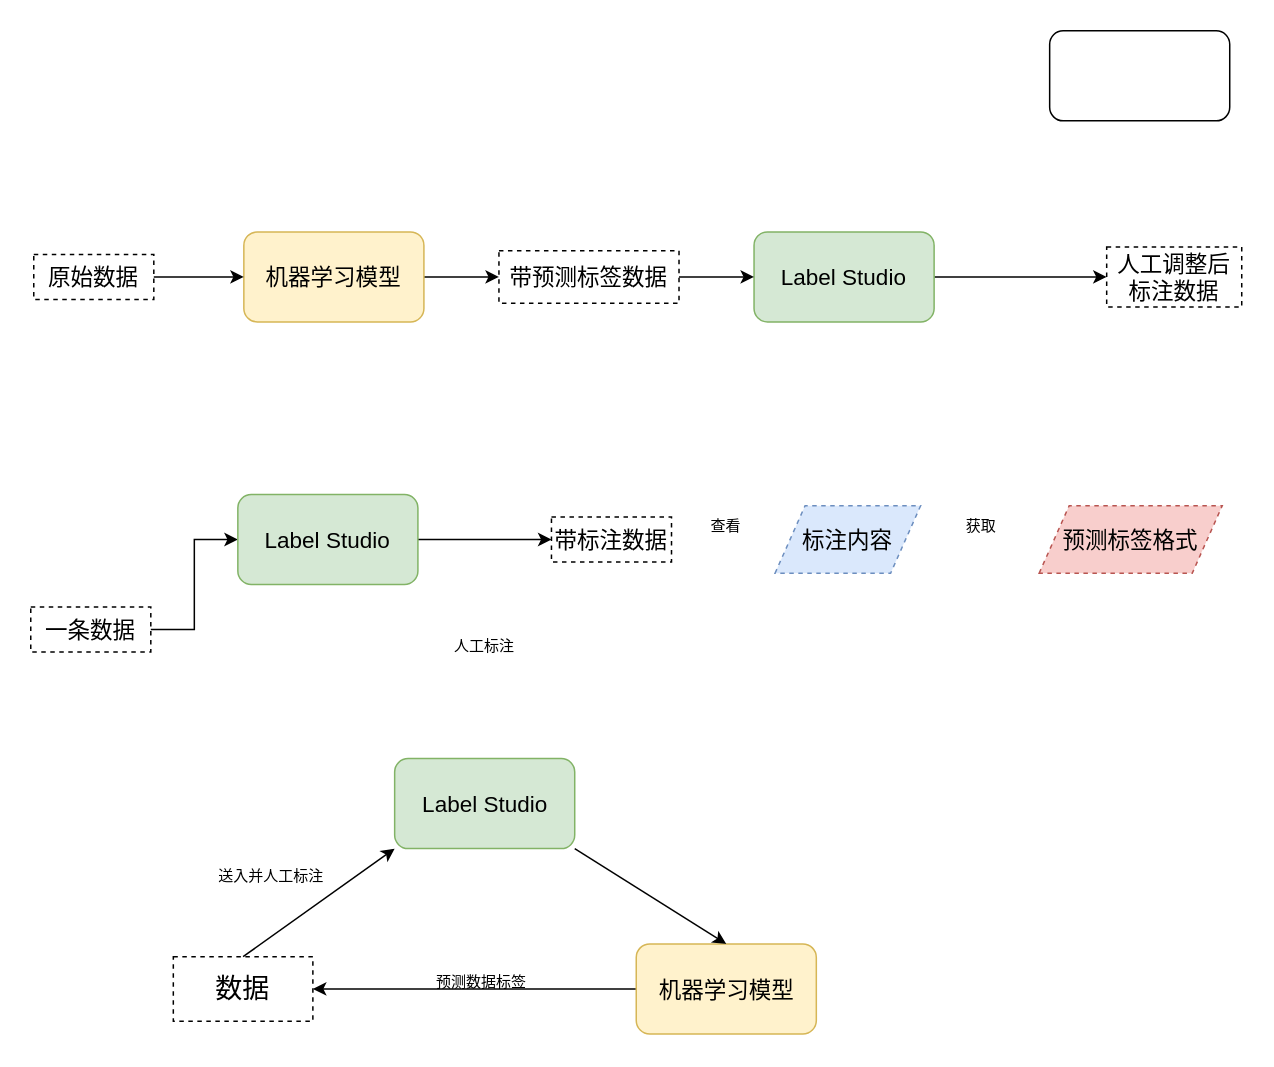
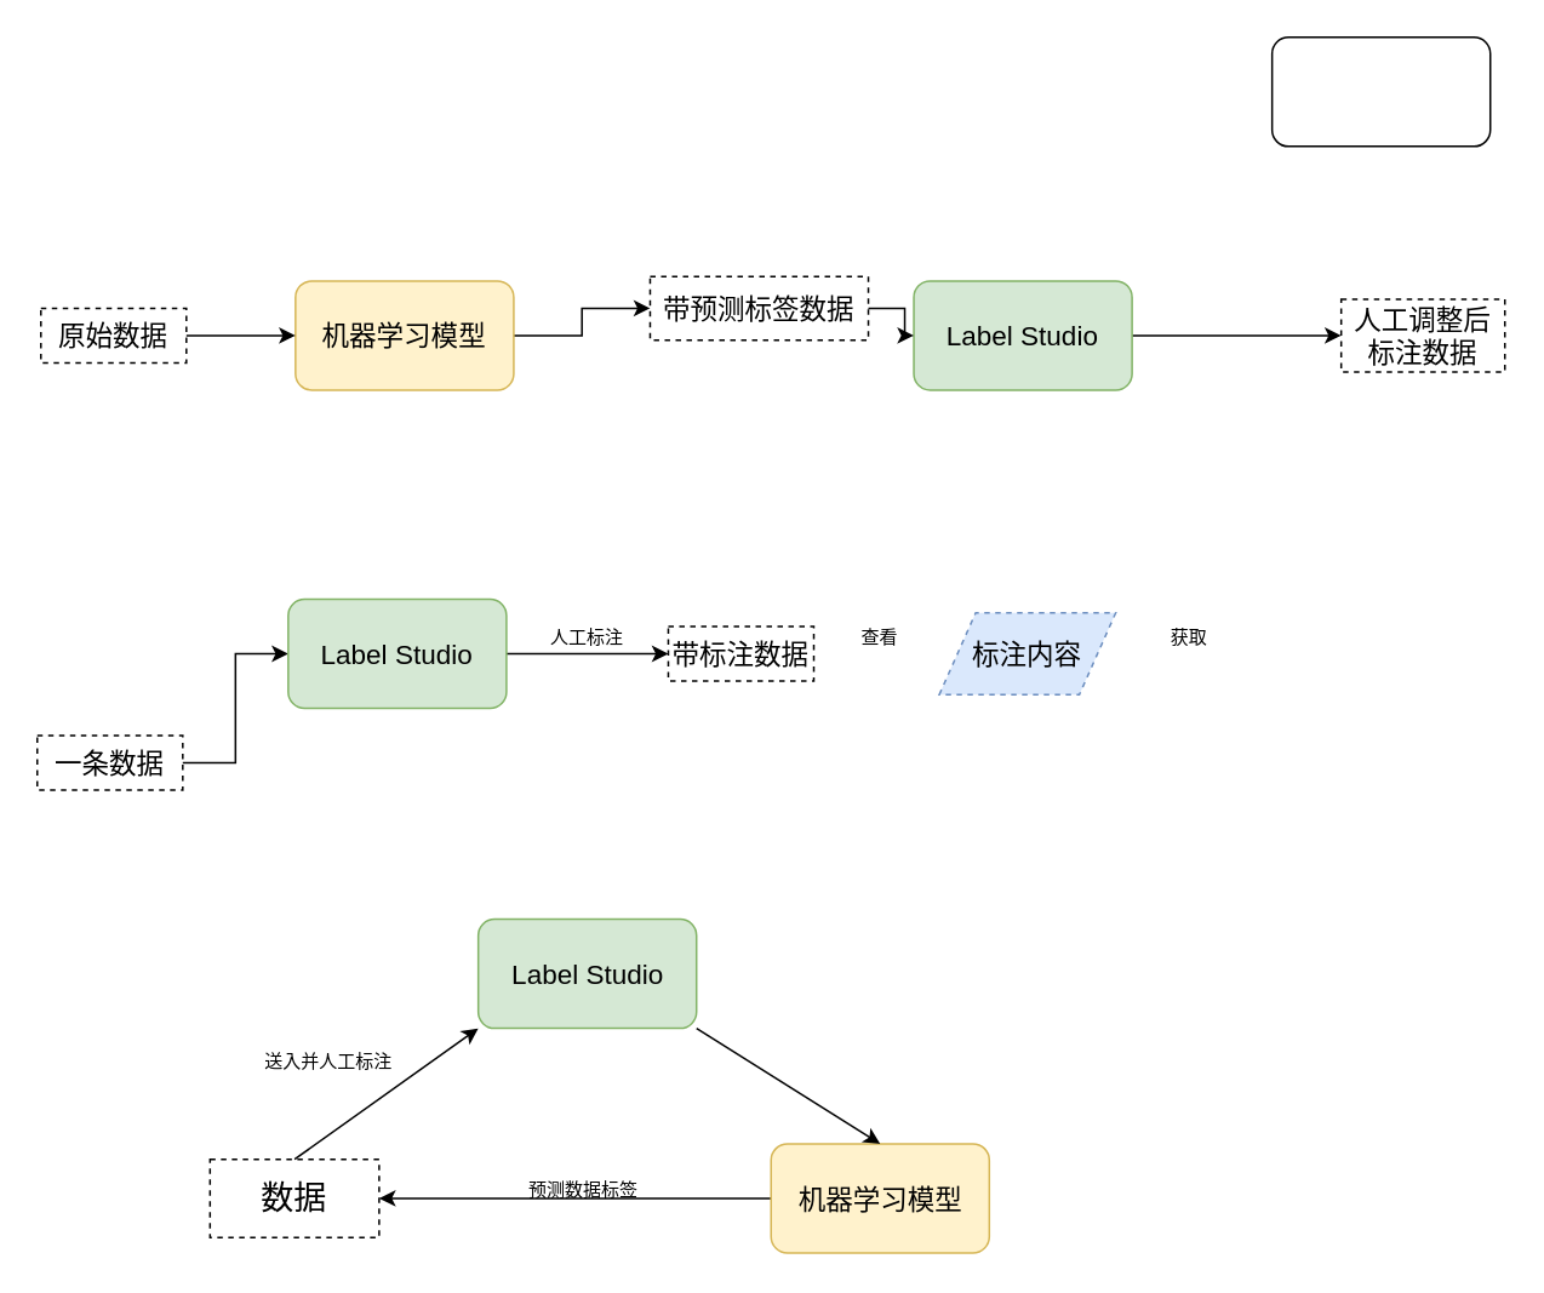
  <mxCell id="0" />
  <mxCell id="1" parent="0" />
  <mxCell id="2" style="edgeStyle=orthogonalEdgeStyle;rounded=0;orthogonalLoop=1;jettySize=auto;html=1;entryX=0;entryY=0.5;entryDx=0;entryDy=0;fontSize=15;" edge="1" parent="1" source="3" target="10"><mxGeometry relative="1" as="geometry" /></mxCell>
  <mxCell id="3" value="机器学习模型" style="rounded=1;whiteSpace=wrap;html=1;fontSize=15;fillColor=#fff2cc;strokeColor=#d6b656;" vertex="1" parent="1"><mxGeometry x="162" y="154" width="120" height="60" as="geometry" /></mxCell>
  <mxCell id="4" style="edgeStyle=orthogonalEdgeStyle;rounded=0;orthogonalLoop=1;jettySize=auto;html=1;entryX=0;entryY=0.5;entryDx=0;entryDy=0;fontSize=15;" edge="1" parent="1" source="5" target="11"><mxGeometry relative="1" as="geometry" /></mxCell>
  <mxCell id="5" value="Label Studio" style="rounded=1;whiteSpace=wrap;html=1;fontSize=15;fillColor=#d5e8d4;strokeColor=#82b366;" vertex="1" parent="1"><mxGeometry x="502" y="154" width="120" height="60" as="geometry" /></mxCell>
  <mxCell id="6" value="" style="rounded=1;whiteSpace=wrap;html=1;" vertex="1" parent="1"><mxGeometry x="699" y="20" width="120" height="60" as="geometry" /></mxCell>
  <mxCell id="7" style="edgeStyle=orthogonalEdgeStyle;rounded=0;orthogonalLoop=1;jettySize=auto;html=1;entryX=0;entryY=0.5;entryDx=0;entryDy=0;fontSize=15;" edge="1" parent="1" source="8" target="3"><mxGeometry relative="1" as="geometry" /></mxCell>
  <mxCell id="8" value="原始数据" style="text;html=1;strokeColor=default;fillColor=none;align=center;verticalAlign=middle;whiteSpace=wrap;rounded=0;fontSize=15;dashed=1;" vertex="1" parent="1"><mxGeometry x="22" y="169" width="80" height="30" as="geometry" /></mxCell>
  <mxCell id="9" style="edgeStyle=orthogonalEdgeStyle;rounded=0;orthogonalLoop=1;jettySize=auto;html=1;entryX=0;entryY=0.5;entryDx=0;entryDy=0;fontSize=15;" edge="1" parent="1" source="10" target="5"><mxGeometry relative="1" as="geometry" /></mxCell>
- <mxCell id="10" value="带预测标签数据" style="text;html=1;strokeColor=default;fillColor=none;align=center;verticalAlign=middle;whiteSpace=wrap;rounded=0;fontSize=15;dashed=1;" vertex="1" parent="1"><mxGeometry x="332" y="166.5" width="120" height="35" as="geometry" /></mxCell>
+ <mxCell id="10" value="带预测标签数据" style="text;html=1;strokeColor=default;fillColor=none;align=center;verticalAlign=middle;whiteSpace=wrap;rounded=0;fontSize=15;dashed=1;" vertex="1" parent="1"><mxGeometry x="357" y="151.5" width="120" height="35" as="geometry" /></mxCell>
  <mxCell id="11" value="人工调整后标注数据" style="text;html=1;strokeColor=default;fillColor=none;align=center;verticalAlign=middle;whiteSpace=wrap;rounded=0;fontSize=15;dashed=1;" vertex="1" parent="1"><mxGeometry x="737" y="164" width="90" height="40" as="geometry" /></mxCell>
  <mxCell id="12" style="edgeStyle=orthogonalEdgeStyle;rounded=0;orthogonalLoop=1;jettySize=auto;html=1;entryX=0;entryY=0.5;entryDx=0;entryDy=0;fontSize=15;" edge="1" parent="1" source="13" target="15"><mxGeometry relative="1" as="geometry" /></mxCell>
  <mxCell id="13" value="一条数据" style="text;html=1;strokeColor=default;fillColor=none;align=center;verticalAlign=middle;whiteSpace=wrap;rounded=0;fontSize=15;dashed=1;" vertex="1" parent="1"><mxGeometry x="20" y="404" width="80" height="30" as="geometry" /></mxCell>
  <mxCell id="14" style="edgeStyle=orthogonalEdgeStyle;rounded=0;orthogonalLoop=1;jettySize=auto;html=1;entryX=0;entryY=0.5;entryDx=0;entryDy=0;fontSize=15;" edge="1" parent="1" source="15" target="16"><mxGeometry relative="1" as="geometry" /></mxCell>
  <mxCell id="15" value="Label Studio" style="rounded=1;whiteSpace=wrap;html=1;fontSize=15;fillColor=#d5e8d4;strokeColor=#82b366;" vertex="1" parent="1"><mxGeometry x="158" y="329" width="120" height="60" as="geometry" /></mxCell>
  <mxCell id="16" value="带标注数据" style="text;html=1;strokeColor=default;fillColor=none;align=center;verticalAlign=middle;whiteSpace=wrap;rounded=0;fontSize=15;dashed=1;" vertex="1" parent="1"><mxGeometry x="367" y="344" width="80" height="30" as="geometry" /></mxCell>
- <mxCell id="17" value="人工标注" style="text;html=1;strokeColor=none;fillColor=none;align=center;verticalAlign=middle;whiteSpace=wrap;rounded=0;dashed=1;fontSize=10;" vertex="1" parent="1"><mxGeometry x="284" y="415" width="77" height="30" as="geometry" /></mxCell>
+ <mxCell id="17" value="人工标注" style="text;html=1;strokeColor=none;fillColor=none;align=center;verticalAlign=middle;whiteSpace=wrap;rounded=0;dashed=1;fontSize=10;" vertex="1" parent="1"><mxGeometry x="284" y="335" width="77" height="30" as="geometry" /></mxCell>
  <mxCell id="18" value="标注内容" style="shape=parallelogram;perimeter=parallelogramPerimeter;whiteSpace=wrap;html=1;fixedSize=1;dashed=1;strokeColor=#6c8ebf;fontSize=15;fillColor=#dae8fc;" vertex="1" parent="1"><mxGeometry x="516" y="336.5" width="97" height="45" as="geometry" /></mxCell>
- <mxCell id="19" value="预测标签格式" style="shape=parallelogram;perimeter=parallelogramPerimeter;whiteSpace=wrap;html=1;fixedSize=1;dashed=1;strokeColor=#b85450;fontSize=15;fillColor=#f8cecc;" vertex="1" parent="1"><mxGeometry x="692" y="336.5" width="122" height="45" as="geometry" /></mxCell>
  <mxCell id="20" value="查看" style="text;html=1;strokeColor=none;fillColor=none;align=center;verticalAlign=middle;whiteSpace=wrap;rounded=0;dashed=1;fontSize=10;" vertex="1" parent="1"><mxGeometry x="445" y="335" width="77" height="30" as="geometry" /></mxCell>
  <mxCell id="21" value="获取" style="text;html=1;strokeColor=none;fillColor=none;align=center;verticalAlign=middle;whiteSpace=wrap;rounded=0;dashed=1;fontSize=10;" vertex="1" parent="1"><mxGeometry x="615" y="335" width="77" height="30" as="geometry" /></mxCell>
  <mxCell id="22" value="Label Studio" style="rounded=1;whiteSpace=wrap;html=1;fontSize=15;fillColor=#d5e8d4;strokeColor=#82b366;" vertex="1" parent="1"><mxGeometry x="262.5" y="505" width="120" height="60" as="geometry" /></mxCell>
  <mxCell id="23" style="edgeStyle=orthogonalEdgeStyle;rounded=0;orthogonalLoop=1;jettySize=auto;html=1;entryX=1;entryY=0.5;entryDx=0;entryDy=0;fontSize=18;" edge="1" parent="1" source="24" target="25"><mxGeometry relative="1" as="geometry" /></mxCell>
  <mxCell id="24" value="机器学习模型" style="rounded=1;whiteSpace=wrap;html=1;fontSize=15;fillColor=#fff2cc;strokeColor=#d6b656;" vertex="1" parent="1"><mxGeometry x="423.5" y="628.5" width="120" height="60" as="geometry" /></mxCell>
  <mxCell id="25" value="数据" style="text;html=1;strokeColor=default;fillColor=none;align=center;verticalAlign=middle;whiteSpace=wrap;rounded=0;fontSize=18;dashed=1;" vertex="1" parent="1"><mxGeometry x="115" y="637" width="93" height="43" as="geometry" /></mxCell>
  <mxCell id="26" value="" style="endArrow=classic;html=1;rounded=0;fontSize=18;exitX=0.5;exitY=0;exitDx=0;exitDy=0;entryX=0;entryY=1;entryDx=0;entryDy=0;" edge="1" parent="1" source="25" target="22"><mxGeometry width="50" height="50" relative="1" as="geometry"><mxPoint x="520" y="488" as="sourcePoint" /><mxPoint x="570" y="438" as="targetPoint" /></mxGeometry></mxCell>
  <mxCell id="27" value="" style="endArrow=classic;html=1;rounded=0;fontSize=18;entryX=0.5;entryY=0;entryDx=0;entryDy=0;exitX=1;exitY=1;exitDx=0;exitDy=0;" edge="1" parent="1" source="22" target="24"><mxGeometry width="50" height="50" relative="1" as="geometry"><mxPoint x="371" y="569" as="sourcePoint" /><mxPoint x="272.5" y="575" as="targetPoint" /></mxGeometry></mxCell>
  <mxCell id="28" value="送入并人工标注" style="text;html=1;strokeColor=none;fillColor=none;align=center;verticalAlign=middle;whiteSpace=wrap;rounded=0;dashed=1;fontSize=10;" vertex="1" parent="1"><mxGeometry x="135" y="568" width="91" height="30" as="geometry" /></mxCell>
  <mxCell id="29" value="预测数据标签" style="text;html=1;strokeColor=none;fillColor=none;align=center;verticalAlign=middle;whiteSpace=wrap;rounded=0;dashed=1;fontSize=10;" vertex="1" parent="1"><mxGeometry x="282" y="638.5" width="77" height="30" as="geometry" /></mxCell>
